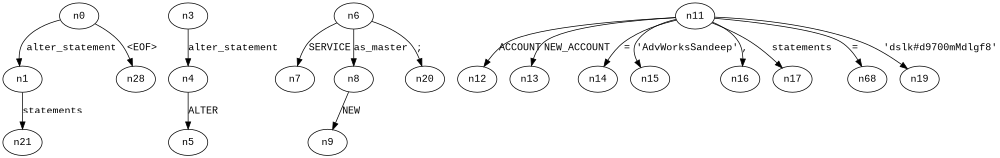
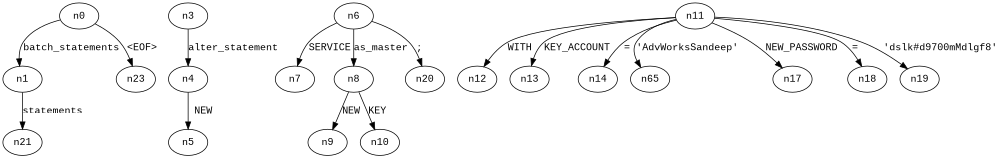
  digraph {
    fontname="Liberation Mono"
    node [fontname="Liberation Mono"]
    edge [fontname="Liberation Mono"]
    n0
    n1
-   n23 [label=n28]
+   n23
    n21
    n3
    n4
    n5
    n6
    n7
    n8
    n20
    n9
+   n10
    n11
    n12
    n13
    n14
-   n15
-   n16
+   n15 [label=n65]
    n17
-   n18 [label=n68]
+   n18
    n19
-   n0 -> n1 [label=alter_statement]
+   n0 -> n1 [label=batch_statements]
    n0 -> n23 [label="<EOF>"]
    n1 -> n21 [label=statements]
    n3 -> n4 [label=alter_statement]
-   n4 -> n5 [label=ALTER]
+   n4 -> n5 [label=NEW]
    n6 -> n7 [label=SERVICE]
    n6 -> n8 [label=as_master]
    n6 -> n20 [label=";"]
    n8 -> n9 [label=NEW]
-   n11 -> n12 [label=ACCOUNT]
-   n11 -> n13 [label=NEW_ACCOUNT]
+   n8 -> n10 [label=KEY]
+   n11 -> n12 [label=WITH]
+   n11 -> n13 [label=KEY_ACCOUNT]
    n11 -> n14 [label="="]
    n11 -> n15 [label="'AdvWorks\Sandeep'"]
-   n11 -> n16 [label=","]
-   n11 -> n17 [label=statements]
+   n11 -> n17 [label=NEW_PASSWORD]
    n11 -> n18 [label="="]
    n11 -> n19 [label="'dslk#d9700mMdlgf8'"]
  }
